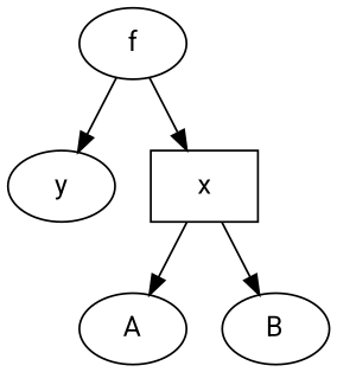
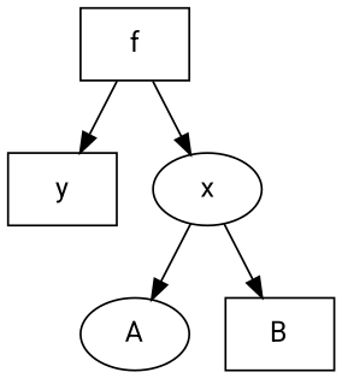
  digraph {
    fontname=Roboto
    node [fontname=Roboto]
    edge [fontname=Roboto]
    A [shape=ellipse]
-   f
-   y [shape=ellipse]
-   x [shape=box]
-   B [shape=ellipse]
+   f [shape=box]
+   y [shape=box]
+   x
+   B [shape=box]
    f -> y
    f -> x
    x -> A
    x -> B
  }
